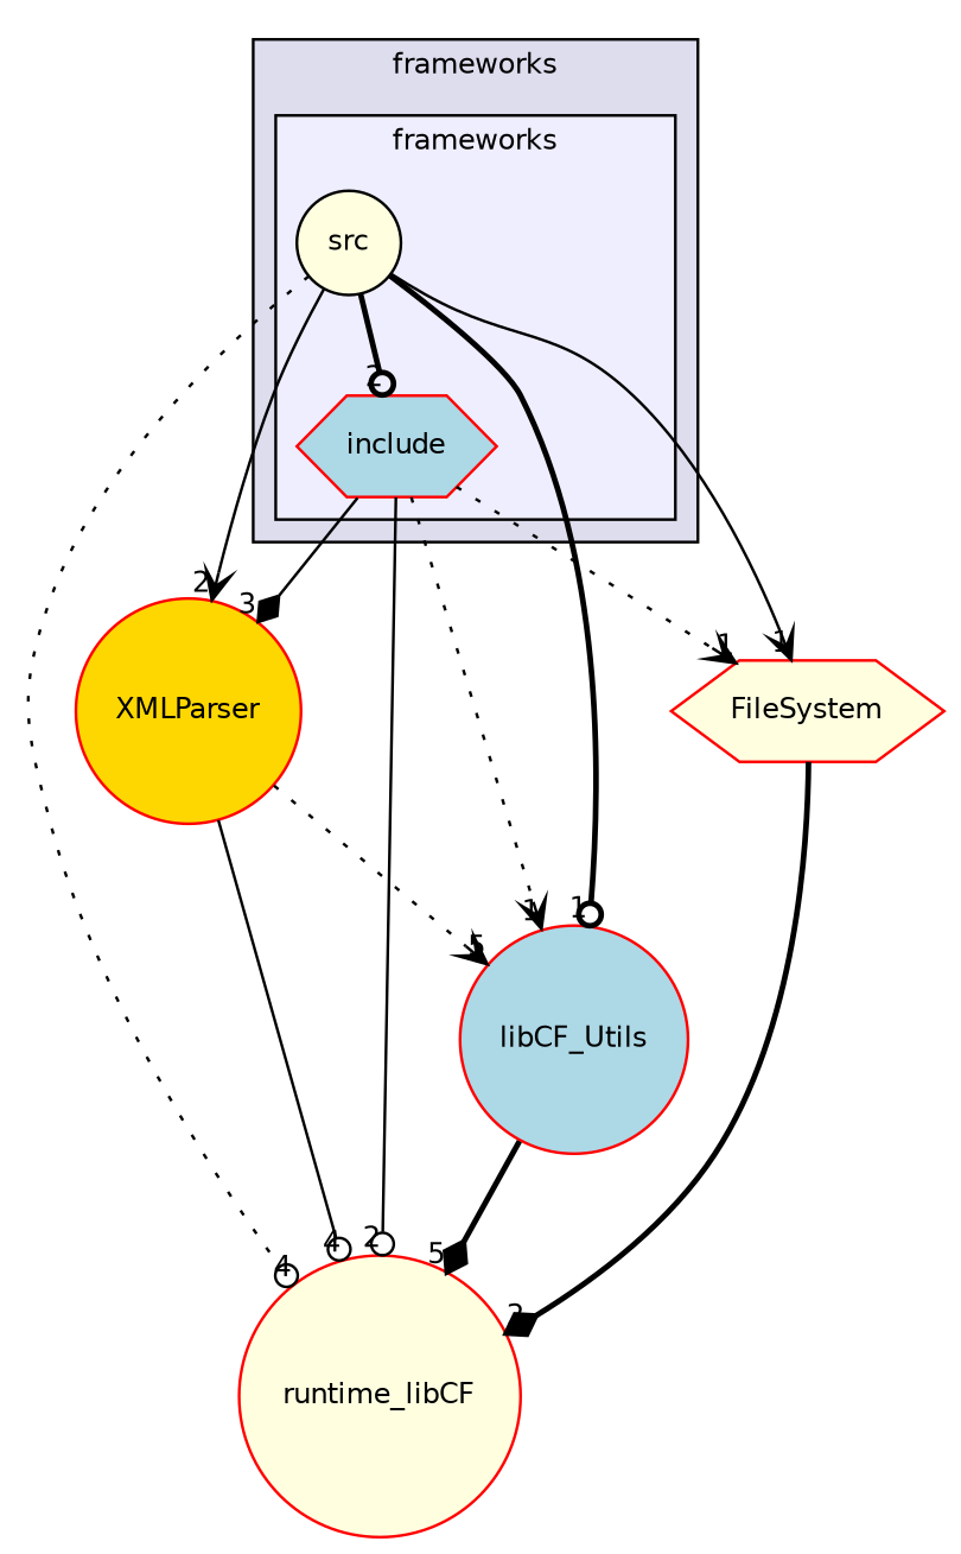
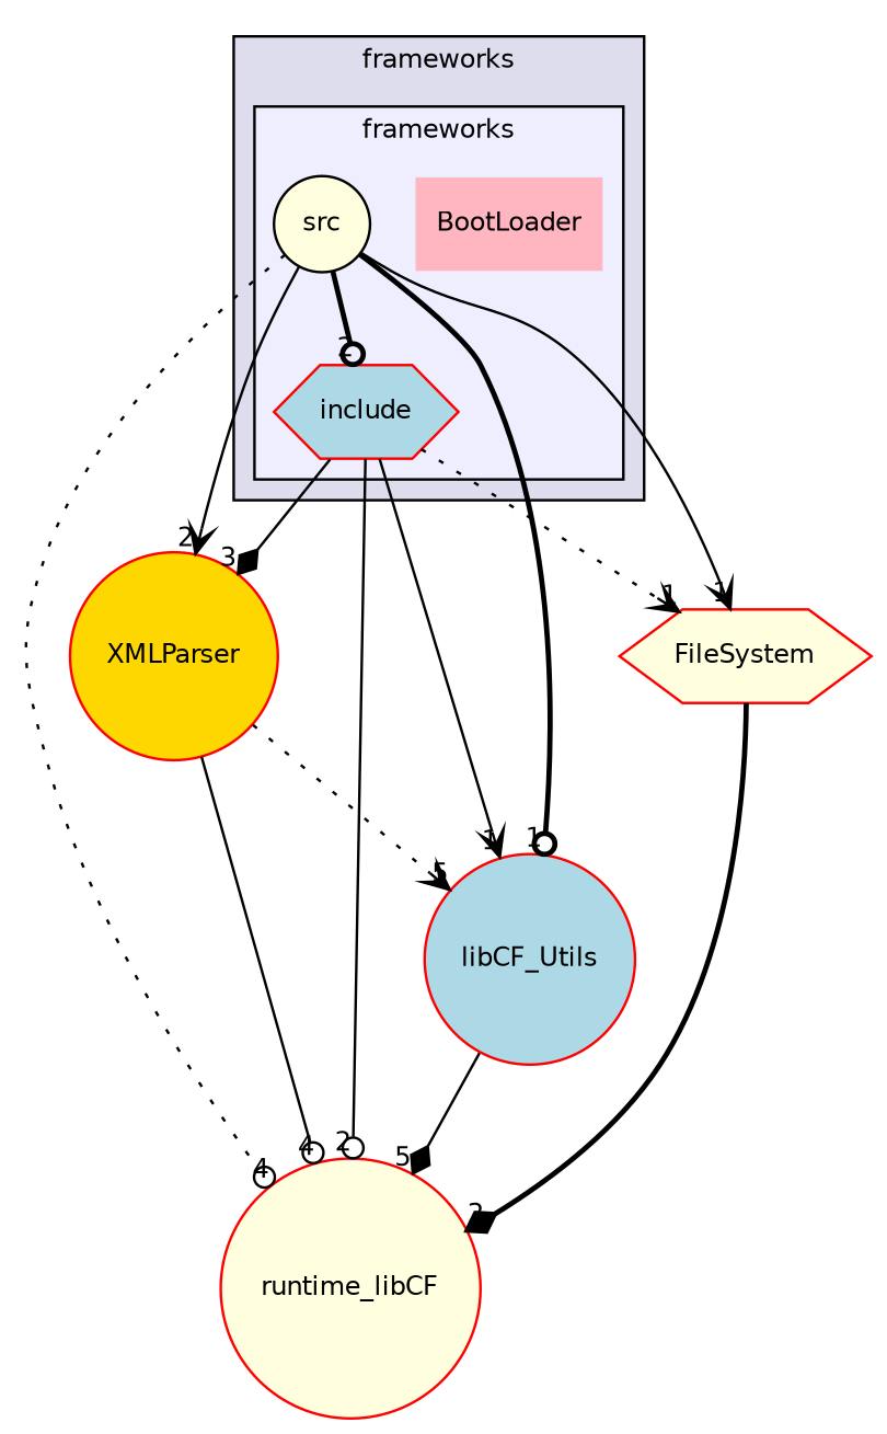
  digraph {
    compound=true
    node [fillcolor=lightyellow fontname=Helvetica fontsize=10 shape=circle style=filled color=red]
    edge [arrowhead=vee headlabel=1 labeldistance=1.5 labelfontname=Helvetica labelfontsize=10 style=solid]
+   n1 [fillcolor=lightpink label=BootLoader shape=plaintext color=""]
    n2 [fillcolor=lightblue label=include shape=hexagon]
    n3 [color=black label=src]
    n4 [fillcolor=gold label=XMLParser]
    n5 [fillcolor=lightblue label=libCF_Utils]
    n6 [label=FileSystem shape=hexagon]
    n7 [label=runtime_libCF]
    subgraph cluster_1 {
      bgcolor="#ddddee"
      fontname=Helvetica
      fontsize=10
      label=frameworks
      pencolor=black
      subgraph cluster_2 {
        bgcolor="#eeeeff"
        fontname=Helvetica
        fontsize=10
        label=frameworks
        pencolor=black
+       n1
        n2
        n3
      }
    }
    n2 -> n4 [arrowhead=diamond headlabel=3]
-   n2 -> n5 [style=dotted]
+   n2 -> n5
    n2 -> n6 [style=dotted]
    n2 -> n7 [arrowhead=odot headlabel=2]
    n3 -> n2 [arrowhead=odot headlabel=2 style=bold]
    n3 -> n4 [headlabel=2]
    n3 -> n5 [arrowhead=odot style=bold]
    n3 -> n6
    n3 -> n7 [arrowhead=odot headlabel=4 style=dotted]
    n4 -> n5 [headlabel=5 style=dotted]
    n4 -> n7 [arrowhead=odot headlabel=4]
-   n5 -> n7 [arrowhead=diamond headlabel=5 style=bold]
+   n5 -> n7 [arrowhead=diamond headlabel=5]
    n6 -> n7 [arrowhead=diamond headlabel=2 style=bold]
  }
